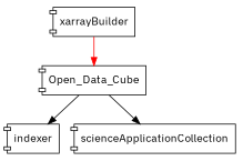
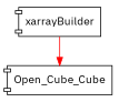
  digraph {
    fontname="IBM Plex Sans"
    node [fontname="IBM Plex Sans" shape=component]
    edge [fontname="IBM Plex Sans"]
-   Open_Data_Cube
-   indexer
-   scienceApplicationCollection
+   Open_Data_Cube [label=Open_Cube_Cube]
    xarrayBuilder
-   Open_Data_Cube -> indexer
-   Open_Data_Cube -> scienceApplicationCollection
    xarrayBuilder -> Open_Data_Cube [color=red]
  }
